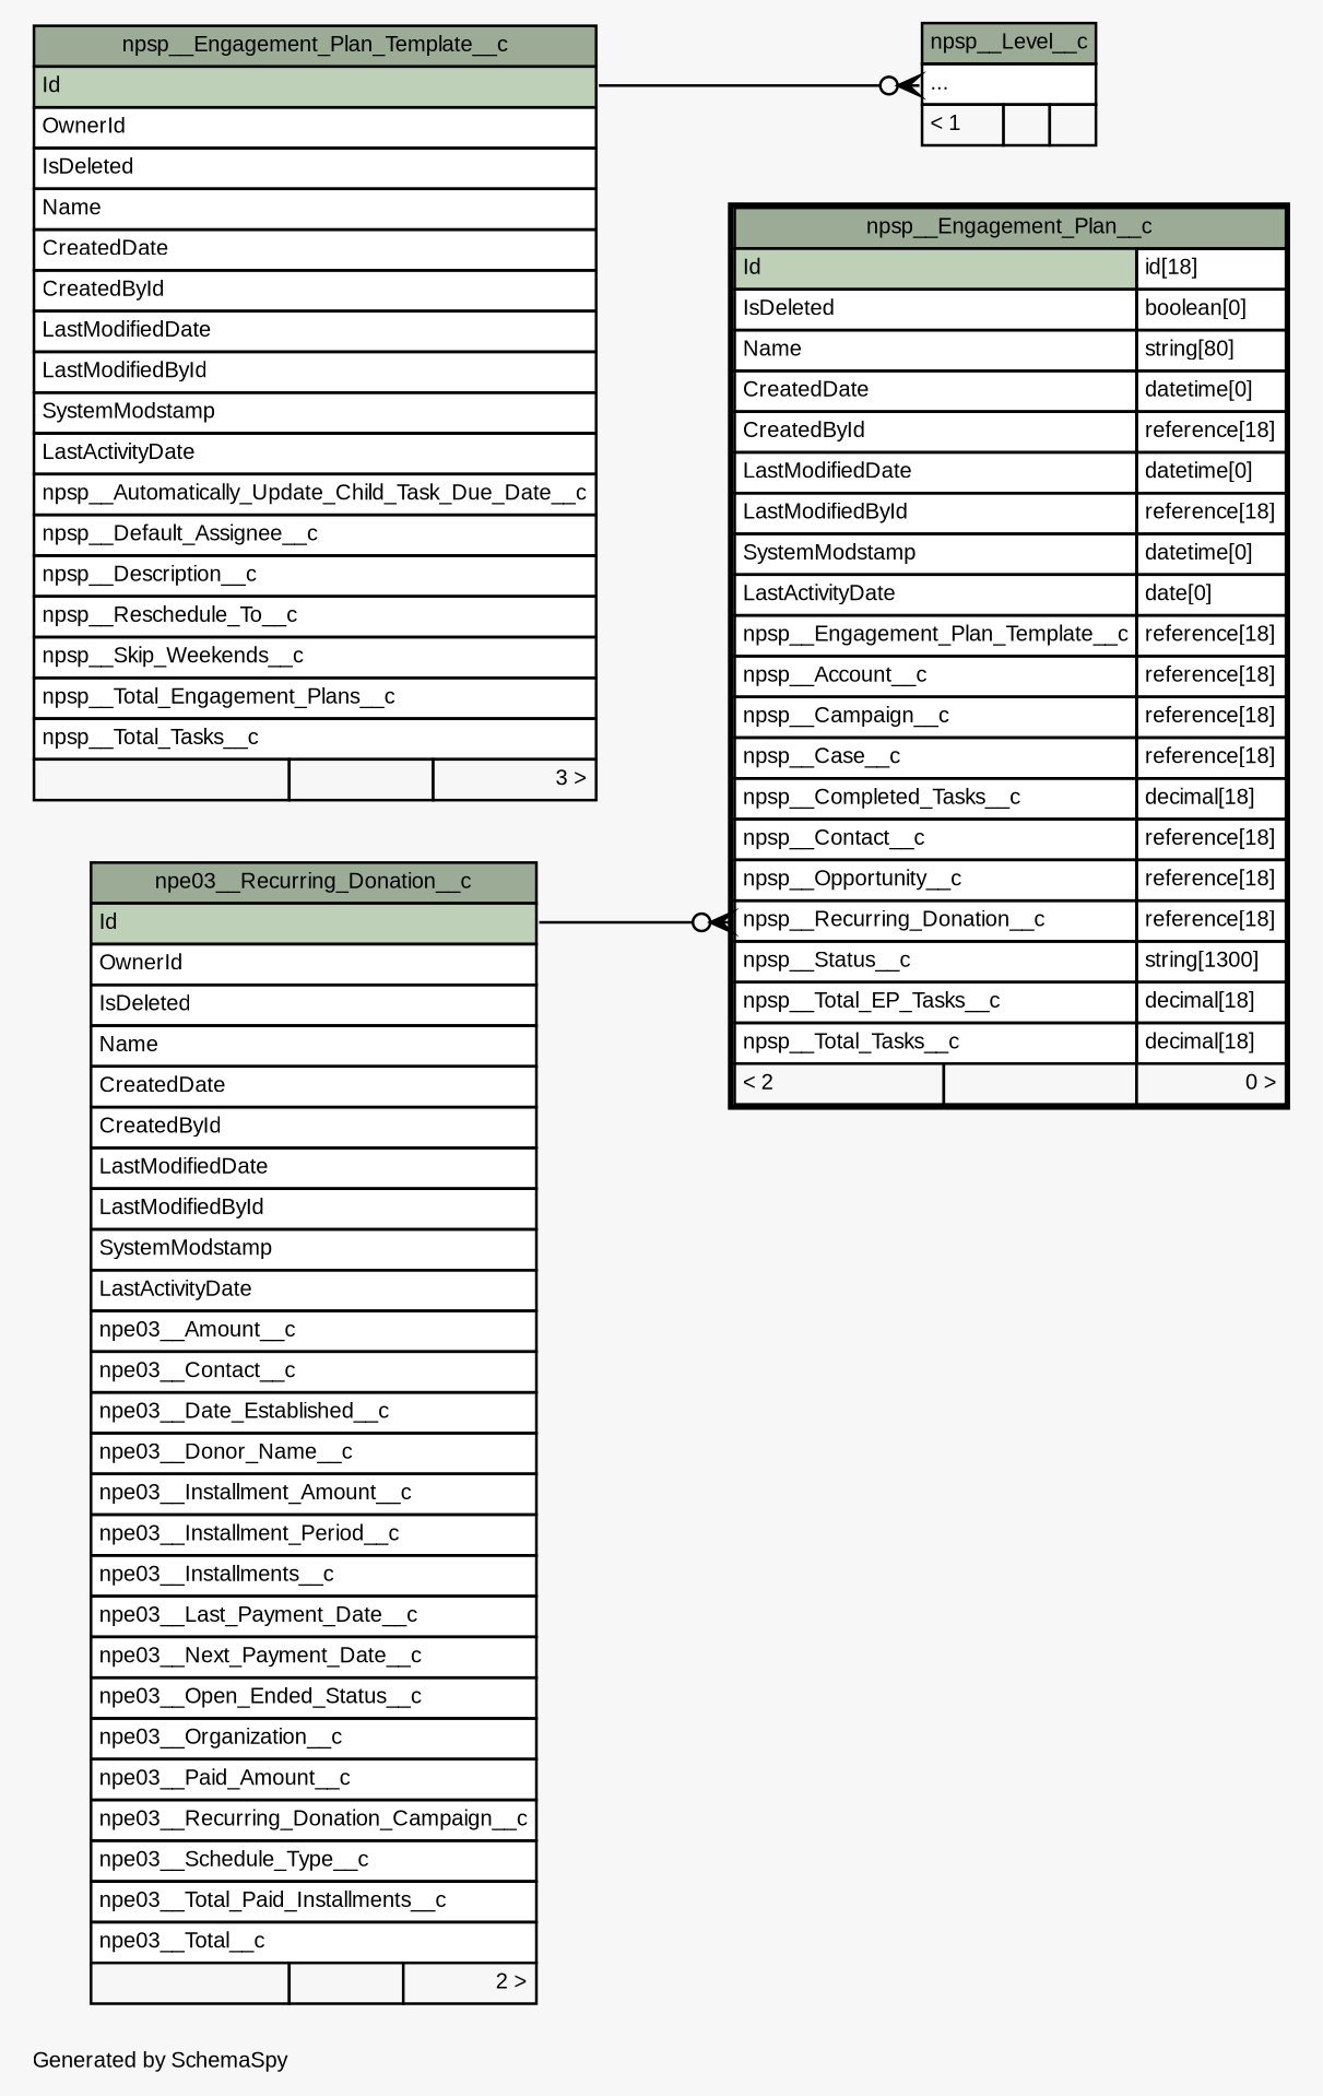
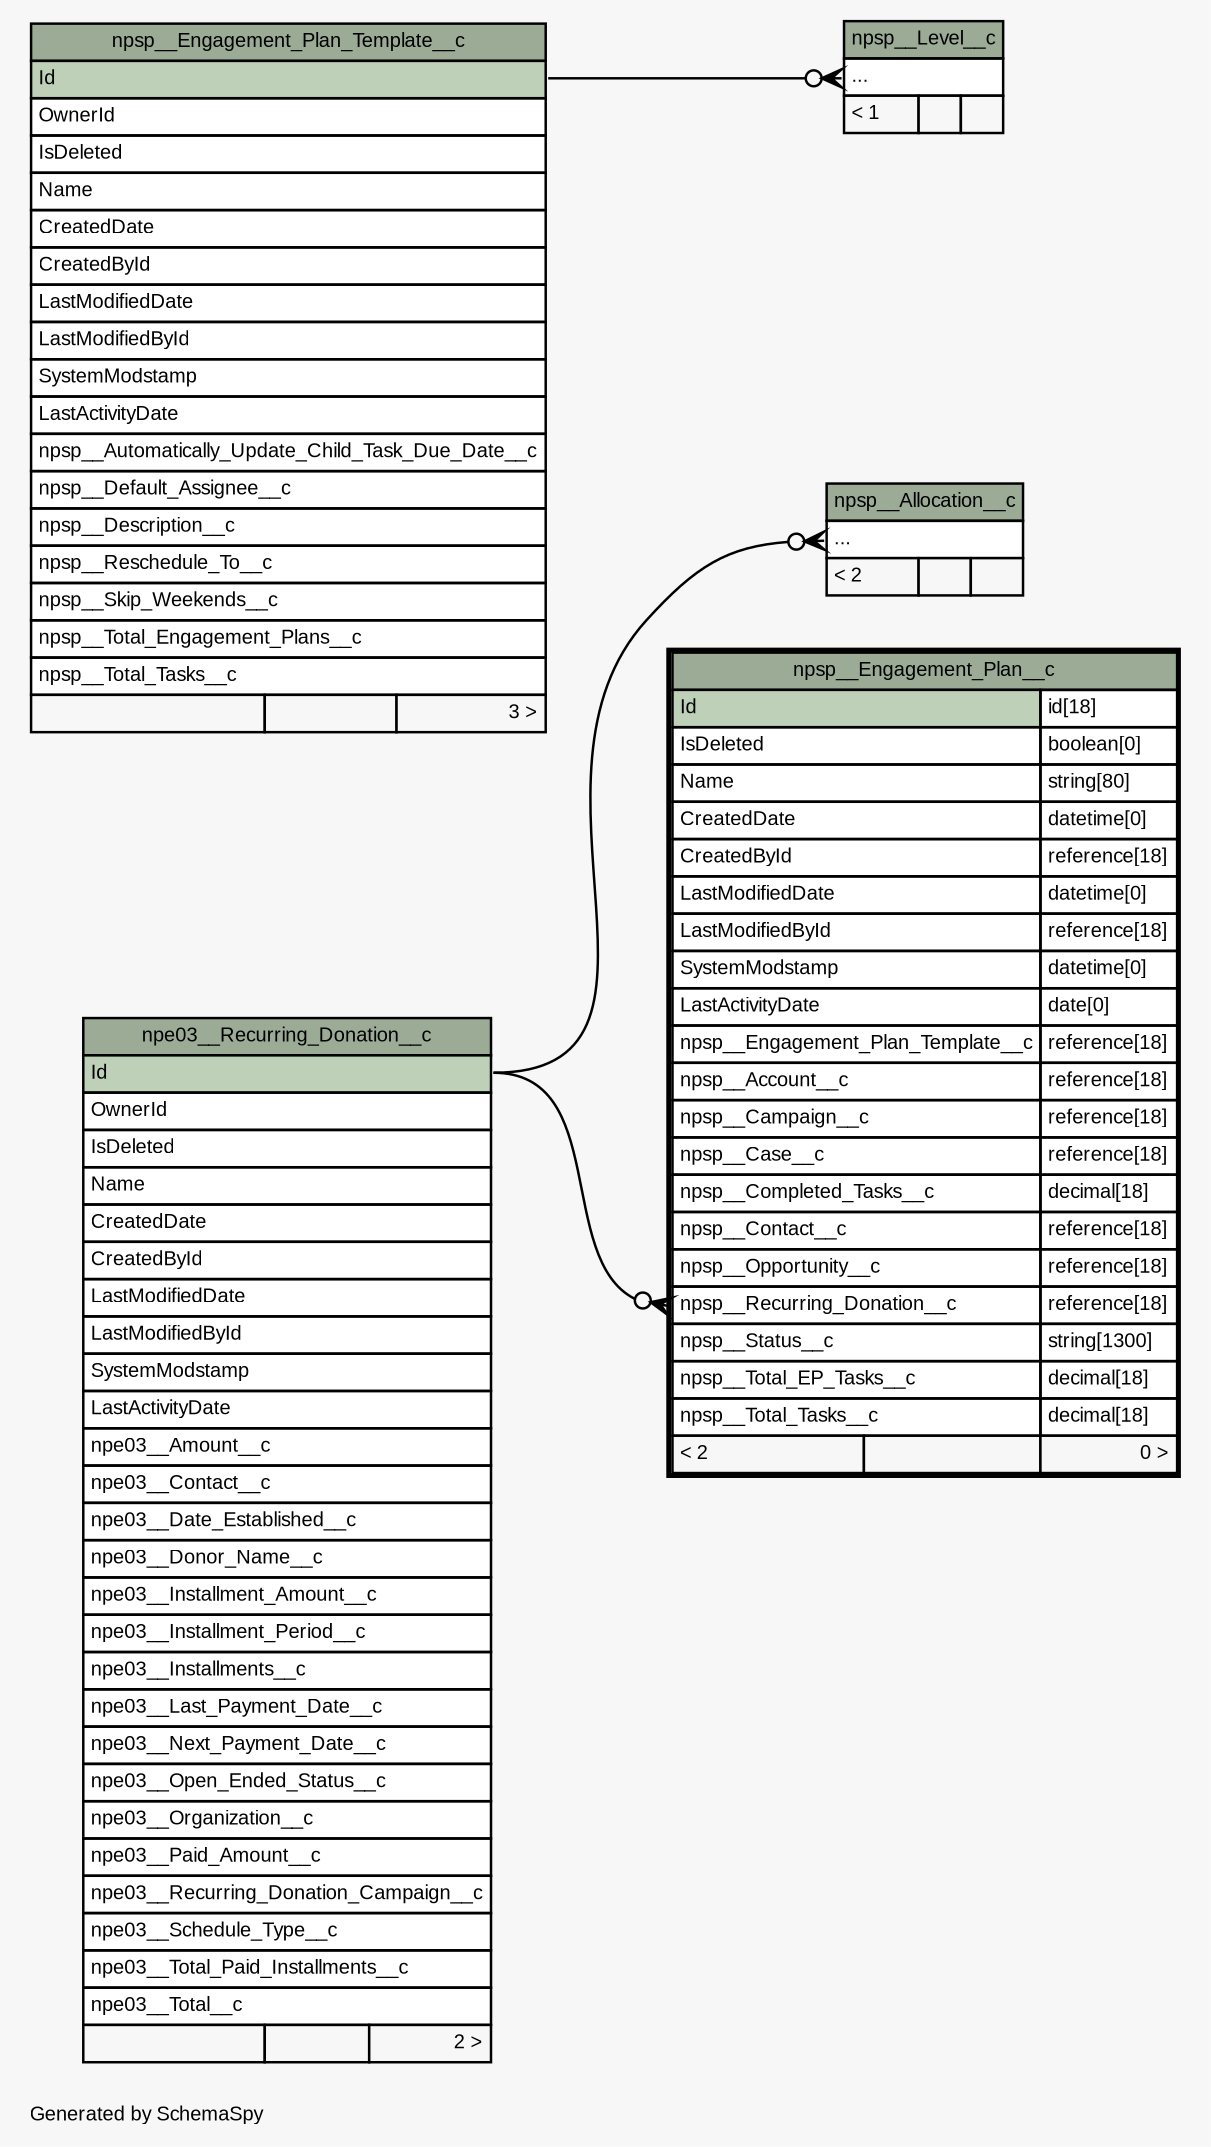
  digraph {
    bgcolor="#f7f7f7"
    fontname=Arial
    fontsize=8
    label="\nGenerated by SchemaSpy"
    labeljust=l
    nodesep=0.18
    rankdir=RL
    ranksep=0.46
    node [fontname=Arial fontsize=8 shape=plaintext]
    edge [arrowhead=none arrowsize=0.8 arrowtail=crowodot dir=back headport="Id:e" tailport="elipses:w"]
+   n1 [label=<     <TABLE BORDER="0" CELLBORDER="1" CELLSPACING="0" BGCOLOR="#ffffff">       <TR><TD COLSPAN="3" BGCOLOR="#9bab96" ALIGN="CENTER">npsp__Allocation__c</TD></TR>       <TR><TD PORT="elipses" COLSPAN="3" ALIGN="LEFT">...</TD></TR>       <TR><TD ALIGN="LEFT" BGCOLOR="#f7f7f7">&lt; 2</TD><TD ALIGN="RIGHT" BGCOLOR="#f7f7f7">  </TD><TD ALIGN="RIGHT" BGCOLOR="#f7f7f7">  </TD></TR>     </TABLE>>]
    n2 [label=<     <TABLE BORDER="0" CELLBORDER="1" CELLSPACING="0" BGCOLOR="#ffffff">       <TR><TD COLSPAN="3" BGCOLOR="#9bab96" ALIGN="CENTER">npe03__Recurring_Donation__c</TD></TR>       <TR><TD PORT="Id" COLSPAN="3" BGCOLOR="#bed1b8" ALIGN="LEFT">Id</TD></TR>       <TR><TD PORT="OwnerId" COLSPAN="3" ALIGN="LEFT">OwnerId</TD></TR>       <TR><TD PORT="IsDeleted" COLSPAN="3" ALIGN="LEFT">IsDeleted</TD></TR>       <TR><TD PORT="Name" COLSPAN="3" ALIGN="LEFT">Name</TD></TR>       <TR><TD PORT="CreatedDate" COLSPAN="3" ALIGN="LEFT">CreatedDate</TD></TR>       <TR><TD PORT="CreatedById" COLSPAN="3" ALIGN="LEFT">CreatedById</TD></TR>       <TR><TD PORT="LastModifiedDate" COLSPAN="3" ALIGN="LEFT">LastModifiedDate</TD></TR>       <TR><TD PORT="LastModifiedById" COLSPAN="3" ALIGN="LEFT">LastModifiedById</TD></TR>       <TR><TD PORT="SystemModstamp" COLSPAN="3" ALIGN="LEFT">SystemModstamp</TD></TR>       <TR><TD PORT="LastActivityDate" COLSPAN="3" ALIGN="LEFT">LastActivityDate</TD></TR>       <TR><TD PORT="npe03__Amount__c" COLSPAN="3" ALIGN="LEFT">npe03__Amount__c</TD></TR>       <TR><TD PORT="npe03__Contact__c" COLSPAN="3" ALIGN="LEFT">npe03__Contact__c</TD></TR>       <TR><TD PORT="npe03__Date_Established__c" COLSPAN="3" ALIGN="LEFT">npe03__Date_Established__c</TD></TR>       <TR><TD PORT="npe03__Donor_Name__c" COLSPAN="3" ALIGN="LEFT">npe03__Donor_Name__c</TD></TR>       <TR><TD PORT="npe03__Installment_Amount__c" COLSPAN="3" ALIGN="LEFT">npe03__Installment_Amount__c</TD></TR>       <TR><TD PORT="npe03__Installment_Period__c" COLSPAN="3" ALIGN="LEFT">npe03__Installment_Period__c</TD></TR>       <TR><TD PORT="npe03__Installments__c" COLSPAN="3" ALIGN="LEFT">npe03__Installments__c</TD></TR>       <TR><TD PORT="npe03__Last_Payment_Date__c" COLSPAN="3" ALIGN="LEFT">npe03__Last_Payment_Date__c</TD></TR>       <TR><TD PORT="npe03__Next_Payment_Date__c" COLSPAN="3" ALIGN="LEFT">npe03__Next_Payment_Date__c</TD></TR>       <TR><TD PORT="npe03__Open_Ended_Status__c" COLSPAN="3" ALIGN="LEFT">npe03__Open_Ended_Status__c</TD></TR>       <TR><TD PORT="npe03__Organization__c" COLSPAN="3" ALIGN="LEFT">npe03__Organization__c</TD></TR>       <TR><TD PORT="npe03__Paid_Amount__c" COLSPAN="3" ALIGN="LEFT">npe03__Paid_Amount__c</TD></TR>       <TR><TD PORT="npe03__Recurring_Donation_Campaign__c" COLSPAN="3" ALIGN="LEFT">npe03__Recurring_Donation_Campaign__c</TD></TR>       <TR><TD PORT="npe03__Schedule_Type__c" COLSPAN="3" ALIGN="LEFT">npe03__Schedule_Type__c</TD></TR>       <TR><TD PORT="npe03__Total_Paid_Installments__c" COLSPAN="3" ALIGN="LEFT">npe03__Total_Paid_Installments__c</TD></TR>       <TR><TD PORT="npe03__Total__c" COLSPAN="3" ALIGN="LEFT">npe03__Total__c</TD></TR>       <TR><TD ALIGN="LEFT" BGCOLOR="#f7f7f7">  </TD><TD ALIGN="RIGHT" BGCOLOR="#f7f7f7">  </TD><TD ALIGN="RIGHT" BGCOLOR="#f7f7f7">2 &gt;</TD></TR>     </TABLE>>]
    n3 [label=<     <TABLE BORDER="2" CELLBORDER="1" CELLSPACING="0" BGCOLOR="#ffffff">       <TR><TD COLSPAN="3" BGCOLOR="#9bab96" ALIGN="CENTER">npsp__Engagement_Plan__c</TD></TR>       <TR><TD PORT="Id" COLSPAN="2" BGCOLOR="#bed1b8" ALIGN="LEFT">Id</TD><TD PORT="Id.type" ALIGN="LEFT">id[18]</TD></TR>       <TR><TD PORT="IsDeleted" COLSPAN="2" ALIGN="LEFT">IsDeleted</TD><TD PORT="IsDeleted.type" ALIGN="LEFT">boolean[0]</TD></TR>       <TR><TD PORT="Name" COLSPAN="2" ALIGN="LEFT">Name</TD><TD PORT="Name.type" ALIGN="LEFT">string[80]</TD></TR>       <TR><TD PORT="CreatedDate" COLSPAN="2" ALIGN="LEFT">CreatedDate</TD><TD PORT="CreatedDate.type" ALIGN="LEFT">datetime[0]</TD></TR>       <TR><TD PORT="CreatedById" COLSPAN="2" ALIGN="LEFT">CreatedById</TD><TD PORT="CreatedById.type" ALIGN="LEFT">reference[18]</TD></TR>       <TR><TD PORT="LastModifiedDate" COLSPAN="2" ALIGN="LEFT">LastModifiedDate</TD><TD PORT="LastModifiedDate.type" ALIGN="LEFT">datetime[0]</TD></TR>       <TR><TD PORT="LastModifiedById" COLSPAN="2" ALIGN="LEFT">LastModifiedById</TD><TD PORT="LastModifiedById.type" ALIGN="LEFT">reference[18]</TD></TR>       <TR><TD PORT="SystemModstamp" COLSPAN="2" ALIGN="LEFT">SystemModstamp</TD><TD PORT="SystemModstamp.type" ALIGN="LEFT">datetime[0]</TD></TR>       <TR><TD PORT="LastActivityDate" COLSPAN="2" ALIGN="LEFT">LastActivityDate</TD><TD PORT="LastActivityDate.type" ALIGN="LEFT">date[0]</TD></TR>       <TR><TD PORT="npsp__Engagement_Plan_Template__c" COLSPAN="2" ALIGN="LEFT">npsp__Engagement_Plan_Template__c</TD><TD PORT="npsp__Engagement_Plan_Template__c.type" ALIGN="LEFT">reference[18]</TD></TR>       <TR><TD PORT="npsp__Account__c" COLSPAN="2" ALIGN="LEFT">npsp__Account__c</TD><TD PORT="npsp__Account__c.type" ALIGN="LEFT">reference[18]</TD></TR>       <TR><TD PORT="npsp__Campaign__c" COLSPAN="2" ALIGN="LEFT">npsp__Campaign__c</TD><TD PORT="npsp__Campaign__c.type" ALIGN="LEFT">reference[18]</TD></TR>       <TR><TD PORT="npsp__Case__c" COLSPAN="2" ALIGN="LEFT">npsp__Case__c</TD><TD PORT="npsp__Case__c.type" ALIGN="LEFT">reference[18]</TD></TR>       <TR><TD PORT="npsp__Completed_Tasks__c" COLSPAN="2" ALIGN="LEFT">npsp__Completed_Tasks__c</TD><TD PORT="npsp__Completed_Tasks__c.type" ALIGN="LEFT">decimal[18]</TD></TR>       <TR><TD PORT="npsp__Contact__c" COLSPAN="2" ALIGN="LEFT">npsp__Contact__c</TD><TD PORT="npsp__Contact__c.type" ALIGN="LEFT">reference[18]</TD></TR>       <TR><TD PORT="npsp__Opportunity__c" COLSPAN="2" ALIGN="LEFT">npsp__Opportunity__c</TD><TD PORT="npsp__Opportunity__c.type" ALIGN="LEFT">reference[18]</TD></TR>       <TR><TD PORT="npsp__Recurring_Donation__c" COLSPAN="2" ALIGN="LEFT">npsp__Recurring_Donation__c</TD><TD PORT="npsp__Recurring_Donation__c.type" ALIGN="LEFT">reference[18]</TD></TR>       <TR><TD PORT="npsp__Status__c" COLSPAN="2" ALIGN="LEFT">npsp__Status__c</TD><TD PORT="npsp__Status__c.type" ALIGN="LEFT">string[1300]</TD></TR>       <TR><TD PORT="npsp__Total_EP_Tasks__c" COLSPAN="2" ALIGN="LEFT">npsp__Total_EP_Tasks__c</TD><TD PORT="npsp__Total_EP_Tasks__c.type" ALIGN="LEFT">decimal[18]</TD></TR>       <TR><TD PORT="npsp__Total_Tasks__c" COLSPAN="2" ALIGN="LEFT">npsp__Total_Tasks__c</TD><TD PORT="npsp__Total_Tasks__c.type" ALIGN="LEFT">decimal[18]</TD></TR>       <TR><TD ALIGN="LEFT" BGCOLOR="#f7f7f7">&lt; 2</TD><TD ALIGN="RIGHT" BGCOLOR="#f7f7f7">  </TD><TD ALIGN="RIGHT" BGCOLOR="#f7f7f7">0 &gt;</TD></TR>     </TABLE>>]
    n4 [label=<     <TABLE BORDER="0" CELLBORDER="1" CELLSPACING="0" BGCOLOR="#ffffff">       <TR><TD COLSPAN="3" BGCOLOR="#9bab96" ALIGN="CENTER">npsp__Engagement_Plan_Template__c</TD></TR>       <TR><TD PORT="Id" COLSPAN="3" BGCOLOR="#bed1b8" ALIGN="LEFT">Id</TD></TR>       <TR><TD PORT="OwnerId" COLSPAN="3" ALIGN="LEFT">OwnerId</TD></TR>       <TR><TD PORT="IsDeleted" COLSPAN="3" ALIGN="LEFT">IsDeleted</TD></TR>       <TR><TD PORT="Name" COLSPAN="3" ALIGN="LEFT">Name</TD></TR>       <TR><TD PORT="CreatedDate" COLSPAN="3" ALIGN="LEFT">CreatedDate</TD></TR>       <TR><TD PORT="CreatedById" COLSPAN="3" ALIGN="LEFT">CreatedById</TD></TR>       <TR><TD PORT="LastModifiedDate" COLSPAN="3" ALIGN="LEFT">LastModifiedDate</TD></TR>       <TR><TD PORT="LastModifiedById" COLSPAN="3" ALIGN="LEFT">LastModifiedById</TD></TR>       <TR><TD PORT="SystemModstamp" COLSPAN="3" ALIGN="LEFT">SystemModstamp</TD></TR>       <TR><TD PORT="LastActivityDate" COLSPAN="3" ALIGN="LEFT">LastActivityDate</TD></TR>       <TR><TD PORT="npsp__Automatically_Update_Child_Task_Due_Date__c" COLSPAN="3" ALIGN="LEFT">npsp__Automatically_Update_Child_Task_Due_Date__c</TD></TR>       <TR><TD PORT="npsp__Default_Assignee__c" COLSPAN="3" ALIGN="LEFT">npsp__Default_Assignee__c</TD></TR>       <TR><TD PORT="npsp__Description__c" COLSPAN="3" ALIGN="LEFT">npsp__Description__c</TD></TR>       <TR><TD PORT="npsp__Reschedule_To__c" COLSPAN="3" ALIGN="LEFT">npsp__Reschedule_To__c</TD></TR>       <TR><TD PORT="npsp__Skip_Weekends__c" COLSPAN="3" ALIGN="LEFT">npsp__Skip_Weekends__c</TD></TR>       <TR><TD PORT="npsp__Total_Engagement_Plans__c" COLSPAN="3" ALIGN="LEFT">npsp__Total_Engagement_Plans__c</TD></TR>       <TR><TD PORT="npsp__Total_Tasks__c" COLSPAN="3" ALIGN="LEFT">npsp__Total_Tasks__c</TD></TR>       <TR><TD ALIGN="LEFT" BGCOLOR="#f7f7f7">  </TD><TD ALIGN="RIGHT" BGCOLOR="#f7f7f7">  </TD><TD ALIGN="RIGHT" BGCOLOR="#f7f7f7">3 &gt;</TD></TR>     </TABLE>>]
    n5 [label=<     <TABLE BORDER="0" CELLBORDER="1" CELLSPACING="0" BGCOLOR="#ffffff">       <TR><TD COLSPAN="3" BGCOLOR="#9bab96" ALIGN="CENTER">npsp__Level__c</TD></TR>       <TR><TD PORT="elipses" COLSPAN="3" ALIGN="LEFT">...</TD></TR>       <TR><TD ALIGN="LEFT" BGCOLOR="#f7f7f7">&lt; 1</TD><TD ALIGN="RIGHT" BGCOLOR="#f7f7f7">  </TD><TD ALIGN="RIGHT" BGCOLOR="#f7f7f7">  </TD></TR>     </TABLE>>]
+   n1 -> n2
    n3 -> n2 [tailport="npsp__Recurring_Donation__c:w"]
    n5 -> n4
  }
